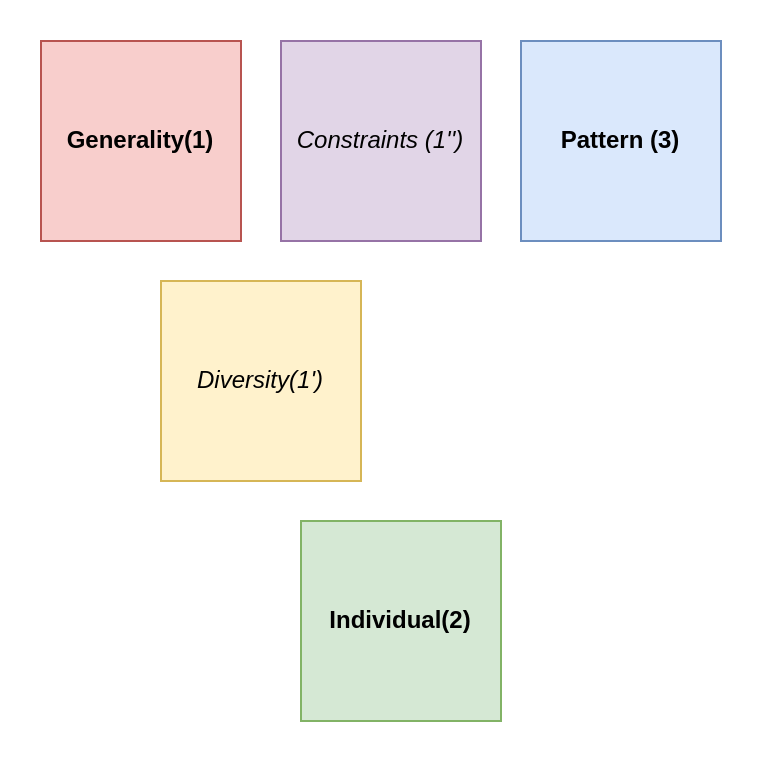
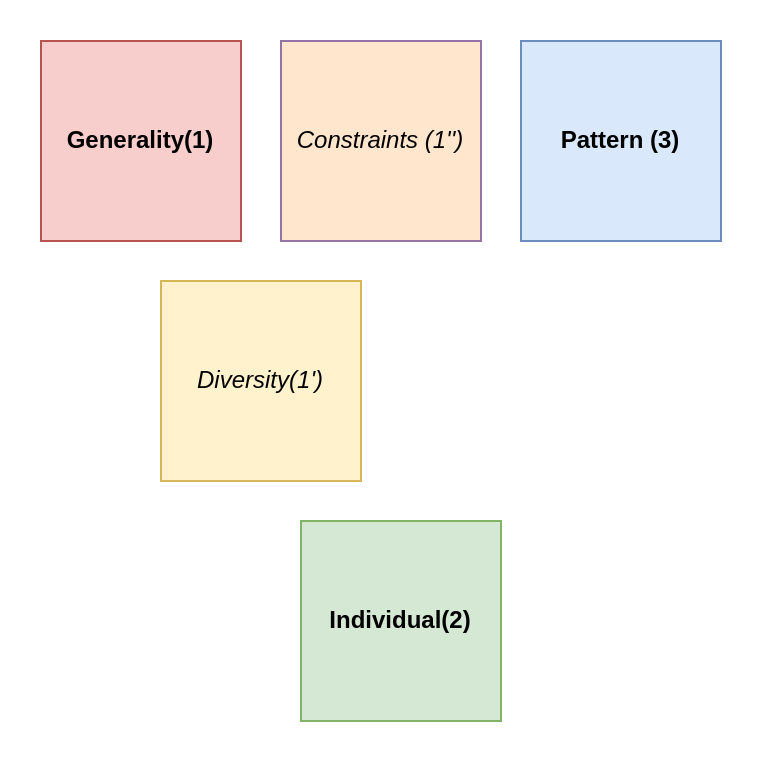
  <mxCell id="0" />
  <mxCell id="1" parent="0" />
  <mxCell id="2" value="&lt;span&gt;&lt;b&gt;Generality(1)&lt;/b&gt;&lt;/span&gt;" style="whiteSpace=wrap;html=1;aspect=fixed;fillColor=#f8cecc;strokeColor=#b85450;" parent="1" vertex="1"><mxGeometry x="20" y="20" width="100" height="100" as="geometry" /></mxCell>
- <mxCell id="3" value="&lt;i&gt;Constraints (1'')&lt;br&gt;&lt;/i&gt;" style="whiteSpace=wrap;html=1;aspect=fixed;fillColor=#e1d5e7;strokeColor=#9673a6;" parent="1" vertex="1"><mxGeometry x="140" y="20" width="100" height="100" as="geometry" /></mxCell>
+ <mxCell id="3" value="&lt;i&gt;Constraints (1'')&lt;br&gt;&lt;/i&gt;" style="whiteSpace=wrap;html=1;aspect=fixed;fillColor=#ffe6cc;strokeColor=#9673a6;" parent="1" vertex="1"><mxGeometry x="140" y="20" width="100" height="100" as="geometry" /></mxCell>
  <mxCell id="4" value="&lt;b&gt;Pattern (3)&lt;/b&gt;" style="whiteSpace=wrap;html=1;aspect=fixed;fillColor=#dae8fc;strokeColor=#6c8ebf;" parent="1" vertex="1"><mxGeometry x="260" y="20" width="100" height="100" as="geometry" /></mxCell>
  <mxCell id="5" value="&lt;i&gt;Diversity(1')&lt;/i&gt;" style="whiteSpace=wrap;html=1;aspect=fixed;fillColor=#fff2cc;strokeColor=#d6b656;" parent="1" vertex="1"><mxGeometry x="80" y="140" width="100" height="100" as="geometry" /></mxCell>
  <mxCell id="6" value="&lt;b&gt;&lt;font style=&quot;font-size: 12px&quot;&gt;Individual(2)&lt;br&gt;&lt;/font&gt;&lt;/b&gt;" style="whiteSpace=wrap;html=1;aspect=fixed;fillColor=#d5e8d4;strokeColor=#82b366;" parent="1" vertex="1"><mxGeometry x="150" y="260" width="100" height="100" as="geometry" /></mxCell>
